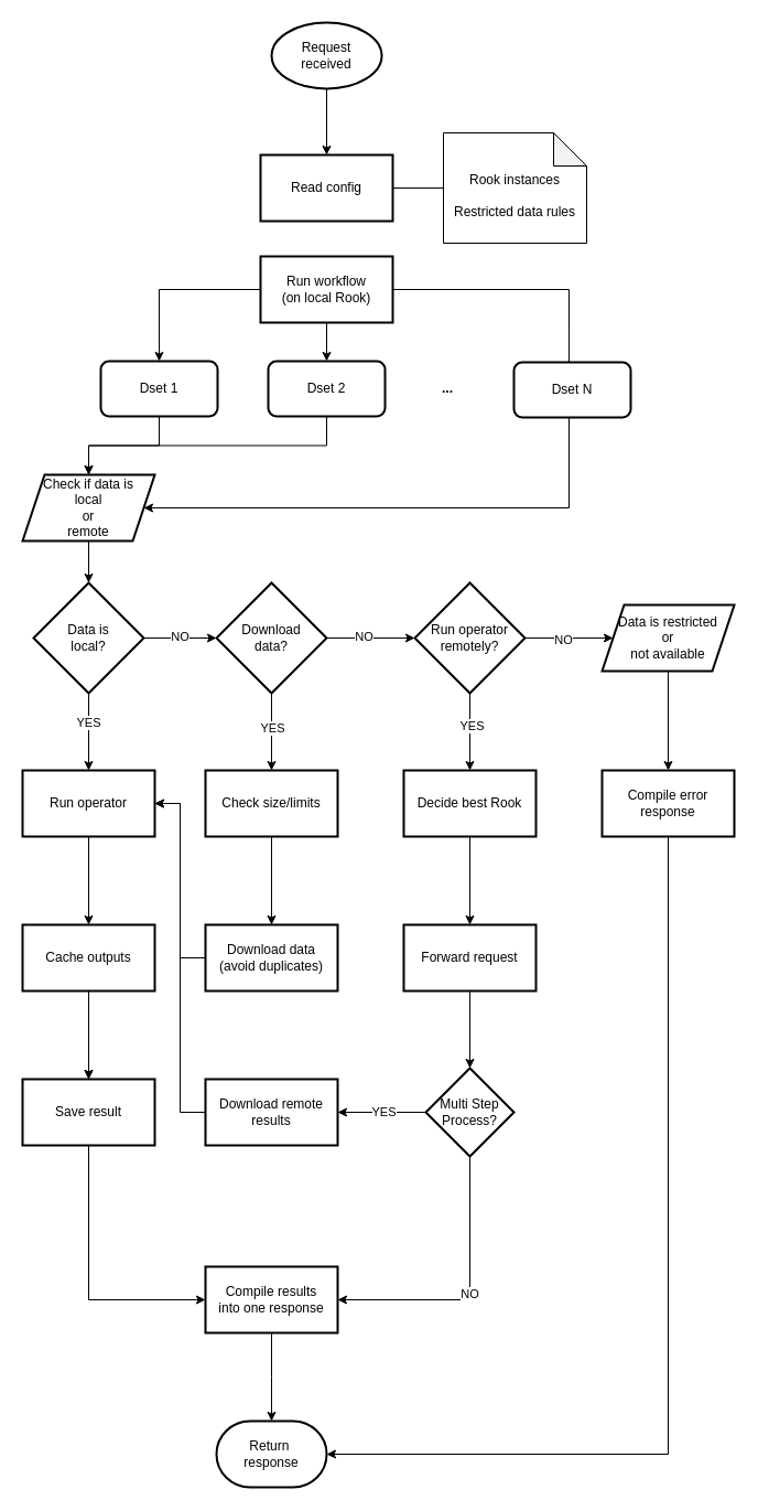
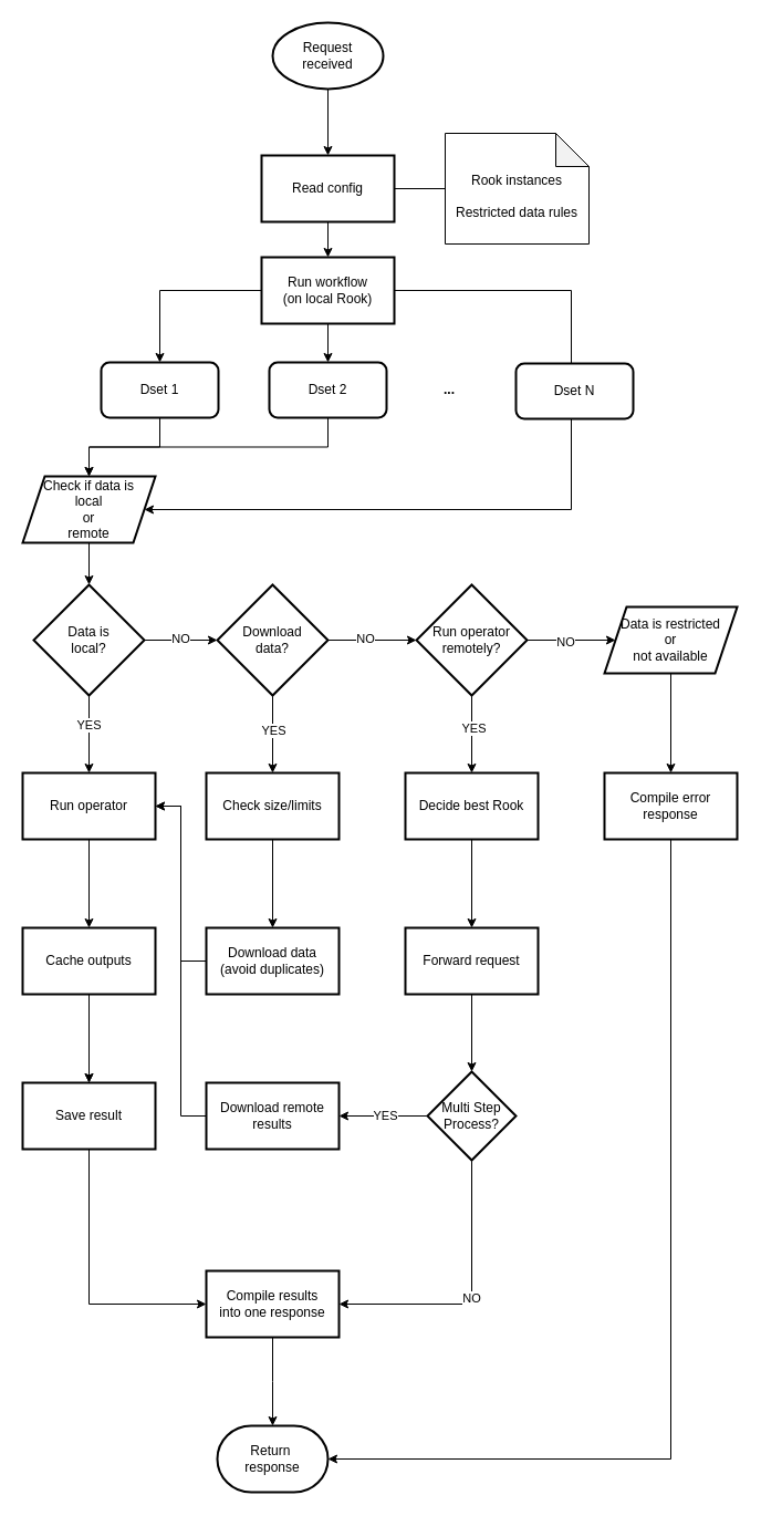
  <mxCell id="0" />
  <mxCell id="1" parent="0" />
  <mxCell id="2" value="Request &lt;br&gt;received" style="strokeWidth=2;html=1;shape=mxgraph.flowchart.start_1;whiteSpace=wrap;" parent="1" vertex="1"><mxGeometry x="246" y="20" width="100" height="60" as="geometry" /></mxCell>
  <mxCell id="3" value="" style="edgeStyle=orthogonalEdgeStyle;rounded=0;orthogonalLoop=1;jettySize=auto;html=1;" parent="1" source="7" target="18" edge="1"><mxGeometry relative="1" as="geometry" /></mxCell>
  <mxCell id="4" value="YES" style="edgeLabel;html=1;align=center;verticalAlign=middle;resizable=0;points=[];" parent="3" vertex="1" connectable="0"><mxGeometry x="-0.27" y="-1" relative="1" as="geometry"><mxPoint as="offset" /></mxGeometry></mxCell>
  <mxCell id="5" style="edgeStyle=orthogonalEdgeStyle;rounded=0;orthogonalLoop=1;jettySize=auto;html=1;" parent="1" source="7" target="16" edge="1"><mxGeometry relative="1" as="geometry" /></mxCell>
  <mxCell id="6" value="NO" style="edgeLabel;html=1;align=center;verticalAlign=middle;resizable=0;points=[];" parent="5" vertex="1" connectable="0"><mxGeometry x="-0.03" y="3" relative="1" as="geometry"><mxPoint y="1" as="offset" /></mxGeometry></mxCell>
  <mxCell id="7" value="Data is &lt;br&gt;local?" style="strokeWidth=2;html=1;shape=mxgraph.flowchart.decision;whiteSpace=wrap;" parent="1" vertex="1"><mxGeometry x="30" y="528" width="100" height="100" as="geometry" /></mxCell>
  <mxCell id="8" value="" style="edgeStyle=orthogonalEdgeStyle;rounded=0;orthogonalLoop=1;jettySize=auto;html=1;" parent="1" source="9" target="11" edge="1"><mxGeometry relative="1" as="geometry" /></mxCell>
  <mxCell id="9" value="Decide best Rook" style="whiteSpace=wrap;html=1;strokeWidth=2;" parent="1" vertex="1"><mxGeometry x="366" y="698" width="120" height="60" as="geometry" /></mxCell>
  <mxCell id="10" value="" style="edgeStyle=orthogonalEdgeStyle;rounded=0;orthogonalLoop=1;jettySize=auto;html=1;" parent="1" source="11" target="45" edge="1"><mxGeometry relative="1" as="geometry" /></mxCell>
  <mxCell id="11" value="Forward request" style="whiteSpace=wrap;html=1;strokeWidth=2;" parent="1" vertex="1"><mxGeometry x="366" y="838" width="120" height="60" as="geometry" /></mxCell>
  <mxCell id="12" value="" style="edgeStyle=orthogonalEdgeStyle;rounded=0;orthogonalLoop=1;jettySize=auto;html=1;" parent="1" source="16" target="25" edge="1"><mxGeometry relative="1" as="geometry" /></mxCell>
  <mxCell id="13" value="YES" style="edgeLabel;html=1;align=center;verticalAlign=middle;resizable=0;points=[];" parent="12" vertex="1" connectable="0"><mxGeometry x="-0.11" relative="1" as="geometry"><mxPoint as="offset" /></mxGeometry></mxCell>
  <mxCell id="14" value="" style="edgeStyle=orthogonalEdgeStyle;rounded=0;orthogonalLoop=1;jettySize=auto;html=1;" parent="1" source="16" target="32" edge="1"><mxGeometry relative="1" as="geometry" /></mxCell>
  <mxCell id="15" value="NO" style="edgeLabel;html=1;align=center;verticalAlign=middle;resizable=0;points=[];" parent="14" vertex="1" connectable="0"><mxGeometry x="-0.175" y="3" relative="1" as="geometry"><mxPoint y="1" as="offset" /></mxGeometry></mxCell>
  <mxCell id="16" value="Download&lt;br&gt;data?" style="strokeWidth=2;html=1;shape=mxgraph.flowchart.decision;whiteSpace=wrap;" parent="1" vertex="1"><mxGeometry x="196" y="528" width="100" height="100" as="geometry" /></mxCell>
  <mxCell id="17" value="" style="edgeStyle=orthogonalEdgeStyle;rounded=0;orthogonalLoop=1;jettySize=auto;html=1;" parent="1" source="18" target="21" edge="1"><mxGeometry relative="1" as="geometry" /></mxCell>
  <mxCell id="18" value="Run operator" style="whiteSpace=wrap;html=1;strokeWidth=2;" parent="1" vertex="1"><mxGeometry x="20" y="698" width="120" height="60" as="geometry" /></mxCell>
  <mxCell id="19" value="" style="edgeStyle=orthogonalEdgeStyle;rounded=0;orthogonalLoop=1;jettySize=auto;html=1;" parent="1" source="21" target="23" edge="1"><mxGeometry relative="1" as="geometry" /></mxCell>
  <mxCell id="20" value="" style="edgeStyle=orthogonalEdgeStyle;rounded=0;orthogonalLoop=1;jettySize=auto;html=1;" parent="1" source="21" target="23" edge="1"><mxGeometry relative="1" as="geometry" /></mxCell>
  <mxCell id="21" value="Cache outputs" style="whiteSpace=wrap;html=1;strokeWidth=2;" parent="1" vertex="1"><mxGeometry x="20" y="838" width="120" height="60" as="geometry" /></mxCell>
  <mxCell id="22" style="edgeStyle=orthogonalEdgeStyle;rounded=0;orthogonalLoop=1;jettySize=auto;html=1;entryX=0;entryY=0.5;entryDx=0;entryDy=0;exitX=0.5;exitY=1;exitDx=0;exitDy=0;" parent="1" source="23" target="41" edge="1"><mxGeometry relative="1" as="geometry"><Array as="points"><mxPoint x="80" y="1178" /></Array></mxGeometry></mxCell>
  <mxCell id="23" value="Save result" style="whiteSpace=wrap;html=1;strokeWidth=2;" parent="1" vertex="1"><mxGeometry x="20" y="978" width="120" height="60" as="geometry" /></mxCell>
  <mxCell id="24" value="" style="edgeStyle=orthogonalEdgeStyle;rounded=0;orthogonalLoop=1;jettySize=auto;html=1;" parent="1" source="25" target="27" edge="1"><mxGeometry relative="1" as="geometry" /></mxCell>
  <mxCell id="25" value="Check size/limits" style="whiteSpace=wrap;html=1;strokeWidth=2;" parent="1" vertex="1"><mxGeometry x="186" y="698" width="120" height="60" as="geometry" /></mxCell>
  <mxCell id="26" style="edgeStyle=orthogonalEdgeStyle;rounded=0;orthogonalLoop=1;jettySize=auto;html=1;entryX=1;entryY=0.5;entryDx=0;entryDy=0;" parent="1" source="27" target="18" edge="1"><mxGeometry relative="1" as="geometry" /></mxCell>
  <mxCell id="27" value="Download data&lt;br&gt;(avoid duplicates)" style="whiteSpace=wrap;html=1;strokeWidth=2;" parent="1" vertex="1"><mxGeometry x="186" y="838" width="120" height="60" as="geometry" /></mxCell>
  <mxCell id="28" style="edgeStyle=orthogonalEdgeStyle;rounded=0;orthogonalLoop=1;jettySize=auto;html=1;entryX=0.5;entryY=0;entryDx=0;entryDy=0;" parent="1" source="32" target="9" edge="1"><mxGeometry relative="1" as="geometry" /></mxCell>
  <mxCell id="29" value="YES" style="edgeLabel;html=1;align=center;verticalAlign=middle;resizable=0;points=[];" parent="28" vertex="1" connectable="0"><mxGeometry x="-0.17" y="1" relative="1" as="geometry"><mxPoint as="offset" /></mxGeometry></mxCell>
  <mxCell id="30" value="" style="edgeStyle=orthogonalEdgeStyle;rounded=0;orthogonalLoop=1;jettySize=auto;html=1;" parent="1" source="32" target="34" edge="1"><mxGeometry relative="1" as="geometry" /></mxCell>
  <mxCell id="31" value="NO" style="edgeLabel;html=1;align=center;verticalAlign=middle;resizable=0;points=[];" parent="30" vertex="1" connectable="0"><mxGeometry x="-0.15" relative="1" as="geometry"><mxPoint y="1" as="offset" /></mxGeometry></mxCell>
  <mxCell id="32" value="Run operator&lt;br&gt;remotely?" style="strokeWidth=2;html=1;shape=mxgraph.flowchart.decision;whiteSpace=wrap;" parent="1" vertex="1"><mxGeometry x="376" y="528" width="100" height="100" as="geometry" /></mxCell>
  <mxCell id="33" value="" style="edgeStyle=orthogonalEdgeStyle;rounded=0;orthogonalLoop=1;jettySize=auto;html=1;" parent="1" source="34" target="36" edge="1"><mxGeometry relative="1" as="geometry" /></mxCell>
  <mxCell id="34" value="Data is restricted&lt;br&gt;or&lt;br&gt;not available" style="shape=parallelogram;perimeter=parallelogramPerimeter;whiteSpace=wrap;html=1;fixedSize=1;strokeWidth=2;" parent="1" vertex="1"><mxGeometry x="546" y="548" width="120" height="60" as="geometry" /></mxCell>
  <mxCell id="35" style="edgeStyle=orthogonalEdgeStyle;rounded=0;orthogonalLoop=1;jettySize=auto;html=1;entryX=1;entryY=0.5;entryDx=0;entryDy=0;entryPerimeter=0;" parent="1" source="36" target="48" edge="1"><mxGeometry relative="1" as="geometry"><mxPoint x="306" y="1318" as="targetPoint" /><Array as="points"><mxPoint x="606" y="1318" /></Array></mxGeometry></mxCell>
  <mxCell id="36" value="Compile error response" style="whiteSpace=wrap;html=1;strokeWidth=2;" parent="1" vertex="1"><mxGeometry x="546" y="698" width="120" height="60" as="geometry" /></mxCell>
  <mxCell id="37" value="" style="edgeStyle=orthogonalEdgeStyle;rounded=0;orthogonalLoop=1;jettySize=auto;html=1;exitX=0.5;exitY=1;exitDx=0;exitDy=0;exitPerimeter=0;" parent="1" source="2" target="39" edge="1"><mxGeometry relative="1" as="geometry"><mxPoint x="296" y="90" as="sourcePoint" /></mxGeometry></mxCell>
+ <mxCell id="38" value="" style="edgeStyle=orthogonalEdgeStyle;rounded=0;orthogonalLoop=1;jettySize=auto;html=1;" parent="1" source="39" target="55" edge="1"><mxGeometry relative="1" as="geometry" /></mxCell>
  <mxCell id="39" value="Read config" style="whiteSpace=wrap;html=1;strokeWidth=2;" parent="1" vertex="1"><mxGeometry x="236" y="140" width="120" height="60" as="geometry" /></mxCell>
  <mxCell id="40" value="" style="edgeStyle=orthogonalEdgeStyle;rounded=0;orthogonalLoop=1;jettySize=auto;html=1;" parent="1" source="41" edge="1"><mxGeometry relative="1" as="geometry"><mxPoint x="246" y="1288" as="targetPoint" /></mxGeometry></mxCell>
  <mxCell id="41" value="Compile results&lt;br&gt;into one response" style="whiteSpace=wrap;html=1;strokeWidth=2;" parent="1" vertex="1"><mxGeometry x="186" y="1148" width="120" height="60" as="geometry" /></mxCell>
  <mxCell id="42" value="" style="edgeStyle=orthogonalEdgeStyle;rounded=0;orthogonalLoop=1;jettySize=auto;html=1;" parent="1" source="45" target="47" edge="1"><mxGeometry relative="1" as="geometry" /></mxCell>
  <mxCell id="43" value="YES" style="edgeLabel;html=1;align=center;verticalAlign=middle;resizable=0;points=[];" parent="42" vertex="1" connectable="0"><mxGeometry x="-0.025" y="-1" relative="1" as="geometry"><mxPoint as="offset" /></mxGeometry></mxCell>
  <mxCell id="44" value="NO" style="edgeStyle=orthogonalEdgeStyle;rounded=0;orthogonalLoop=1;jettySize=auto;html=1;entryX=1;entryY=0.5;entryDx=0;entryDy=0;" parent="1" source="45" target="41" edge="1"><mxGeometry relative="1" as="geometry"><Array as="points"><mxPoint x="426" y="1178" /></Array></mxGeometry></mxCell>
  <mxCell id="45" value="Multi Step&lt;br&gt;Process?" style="rhombus;whiteSpace=wrap;html=1;strokeWidth=2;" parent="1" vertex="1"><mxGeometry x="386" y="968" width="80" height="80" as="geometry" /></mxCell>
  <mxCell id="46" style="edgeStyle=orthogonalEdgeStyle;rounded=0;orthogonalLoop=1;jettySize=auto;html=1;entryX=1;entryY=0.5;entryDx=0;entryDy=0;" parent="1" source="47" target="18" edge="1"><mxGeometry relative="1" as="geometry" /></mxCell>
  <mxCell id="47" value="Download remote&lt;br&gt;results" style="whiteSpace=wrap;html=1;strokeWidth=2;" parent="1" vertex="1"><mxGeometry x="186" y="978" width="120" height="60" as="geometry" /></mxCell>
  <mxCell id="48" value="Return&amp;nbsp;&lt;br&gt;response" style="strokeWidth=2;html=1;shape=mxgraph.flowchart.terminator;whiteSpace=wrap;" parent="1" vertex="1"><mxGeometry x="196" y="1288" width="100" height="60" as="geometry" /></mxCell>
  <mxCell id="49" style="edgeStyle=orthogonalEdgeStyle;rounded=0;orthogonalLoop=1;jettySize=auto;html=1;entryX=1;entryY=0.5;entryDx=0;entryDy=0;endArrow=none;endFill=0;" parent="1" source="50" target="39" edge="1"><mxGeometry relative="1" as="geometry" /></mxCell>
  <mxCell id="50" value="&lt;br&gt;Rook instances&lt;br&gt;&lt;br&gt;Restricted data rules" style="shape=note;whiteSpace=wrap;html=1;backgroundOutline=1;darkOpacity=0.05;" parent="1" vertex="1"><mxGeometry x="402" y="120" width="130" height="100" as="geometry" /></mxCell>
  <mxCell id="51" value="" style="edgeStyle=orthogonalEdgeStyle;rounded=0;orthogonalLoop=1;jettySize=auto;html=1;exitX=0.5;exitY=1;exitDx=0;exitDy=0;" parent="1" source="60" target="57" edge="1"><mxGeometry relative="1" as="geometry"><mxPoint x="80" y="388" as="sourcePoint" /></mxGeometry></mxCell>
  <mxCell id="52" value="" style="edgeStyle=orthogonalEdgeStyle;rounded=0;orthogonalLoop=1;jettySize=auto;html=1;" edge="1" parent="1" source="55" target="60"><mxGeometry relative="1" as="geometry" /></mxCell>
  <mxCell id="53" style="edgeStyle=orthogonalEdgeStyle;rounded=0;orthogonalLoop=1;jettySize=auto;html=1;" edge="1" parent="1" source="55" target="59"><mxGeometry relative="1" as="geometry" /></mxCell>
  <mxCell id="54" style="edgeStyle=orthogonalEdgeStyle;rounded=0;orthogonalLoop=1;jettySize=auto;html=1;entryX=0.472;entryY=0.2;entryDx=0;entryDy=0;entryPerimeter=0;" edge="1" parent="1" source="55" target="63"><mxGeometry relative="1" as="geometry" /></mxCell>
  <mxCell id="55" value="Run workflow&lt;br&gt;(on local Rook)" style="whiteSpace=wrap;html=1;strokeWidth=2;" parent="1" vertex="1"><mxGeometry x="236" y="232" width="120" height="60" as="geometry" /></mxCell>
  <mxCell id="56" value="" style="edgeStyle=orthogonalEdgeStyle;rounded=0;orthogonalLoop=1;jettySize=auto;html=1;" parent="1" source="57" target="7" edge="1"><mxGeometry relative="1" as="geometry" /></mxCell>
  <mxCell id="57" value="Check if data is&lt;br&gt;local&lt;br&gt;or&lt;br&gt;remote" style="shape=parallelogram;perimeter=parallelogramPerimeter;whiteSpace=wrap;html=1;fixedSize=1;strokeWidth=2;" parent="1" vertex="1"><mxGeometry x="20" y="430" width="120" height="60" as="geometry" /></mxCell>
  <mxCell id="58" style="edgeStyle=orthogonalEdgeStyle;rounded=0;orthogonalLoop=1;jettySize=auto;html=1;exitX=0.5;exitY=1;exitDx=0;exitDy=0;entryX=0.5;entryY=0;entryDx=0;entryDy=0;" edge="1" parent="1" source="59" target="57"><mxGeometry relative="1" as="geometry" /></mxCell>
  <mxCell id="59" value="Dset 1" style="rounded=1;whiteSpace=wrap;html=1;strokeWidth=2;" vertex="1" parent="1"><mxGeometry x="91" y="327" width="106" height="50" as="geometry" /></mxCell>
  <mxCell id="60" value="Dset 2" style="rounded=1;whiteSpace=wrap;html=1;strokeWidth=2;" vertex="1" parent="1"><mxGeometry x="243" y="327" width="106" height="50" as="geometry" /></mxCell>
  <mxCell id="61" value="&lt;b&gt;...&lt;/b&gt;" style="text;html=1;strokeColor=none;fillColor=none;align=center;verticalAlign=middle;whiteSpace=wrap;rounded=0;" vertex="1" parent="1"><mxGeometry x="376" y="337" width="60" height="30" as="geometry" /></mxCell>
  <mxCell id="62" style="edgeStyle=orthogonalEdgeStyle;rounded=0;orthogonalLoop=1;jettySize=auto;html=1;entryX=1;entryY=0.5;entryDx=0;entryDy=0;" edge="1" parent="1" source="63" target="57"><mxGeometry relative="1" as="geometry"><Array as="points"><mxPoint x="516" y="460" /></Array></mxGeometry></mxCell>
  <mxCell id="63" value="Dset N" style="rounded=1;whiteSpace=wrap;html=1;strokeWidth=2;" vertex="1" parent="1"><mxGeometry x="466" y="328" width="106" height="50" as="geometry" /></mxCell>
